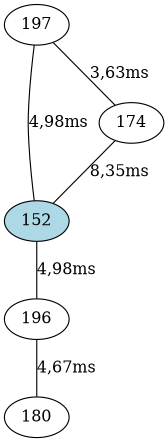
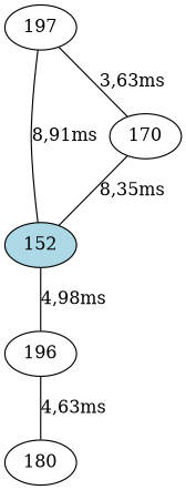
  digraph {
    edge [arrowhead=none]
    152 [fillcolor=lightblue style=filled]
    196
    197
-   174
+   174 [label=170]
    180
    152 -> 196 [label="4,98ms"]
-   196 -> 180 [label="4,67ms"]
-   197 -> 152 [label="4,98ms"]
+   196 -> 180 [label="4,63ms"]
+   197 -> 152 [label="8,91ms"]
    197 -> 174 [label="3,63ms"]
    174 -> 152 [label="8,35ms"]
  }
